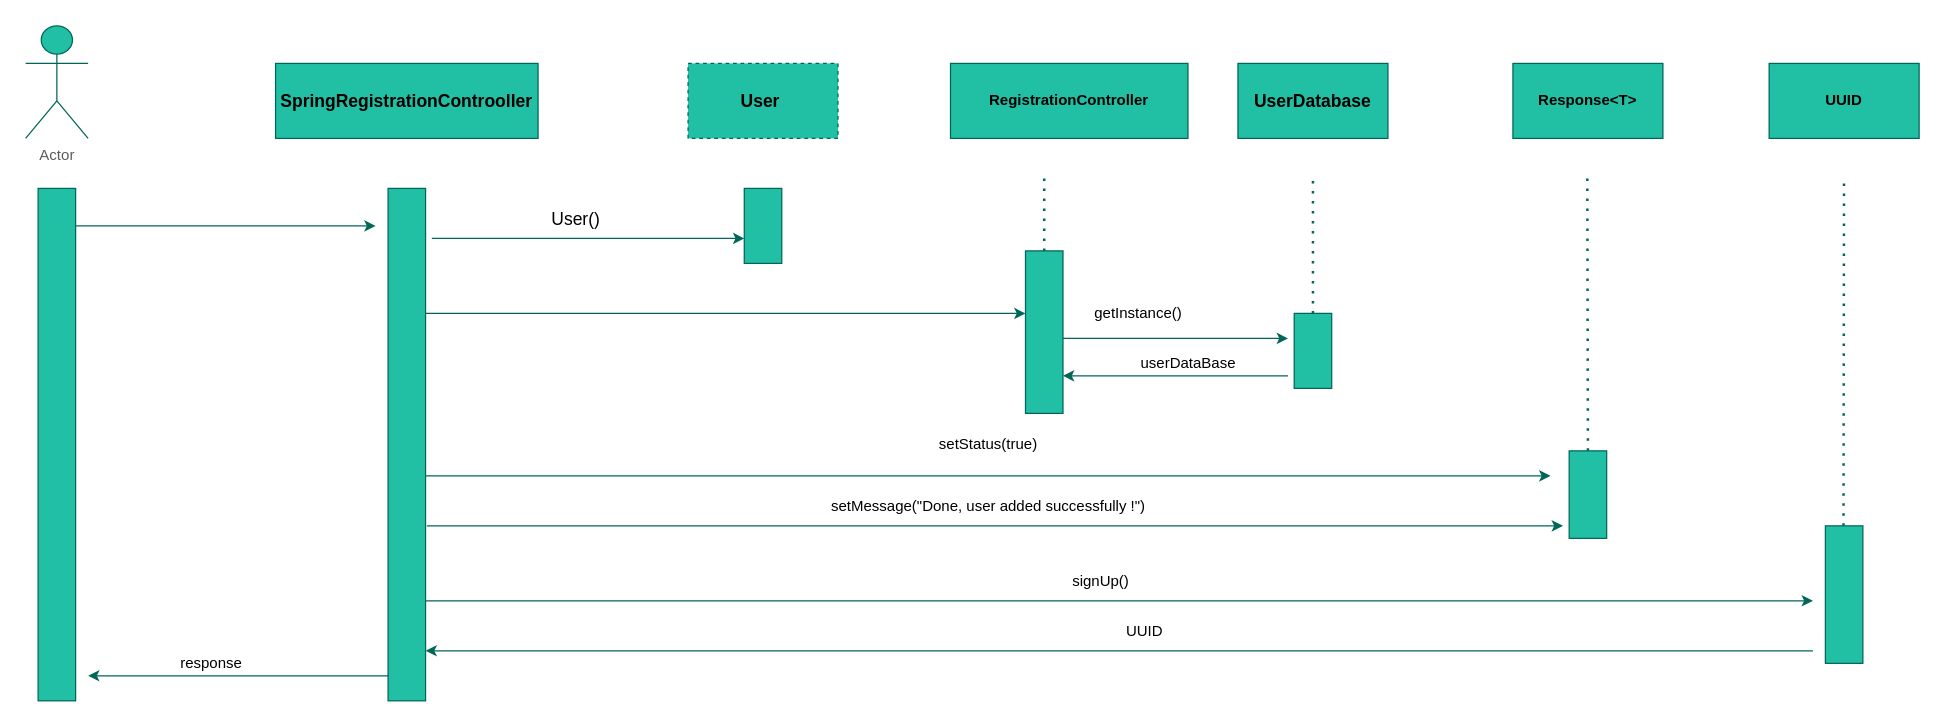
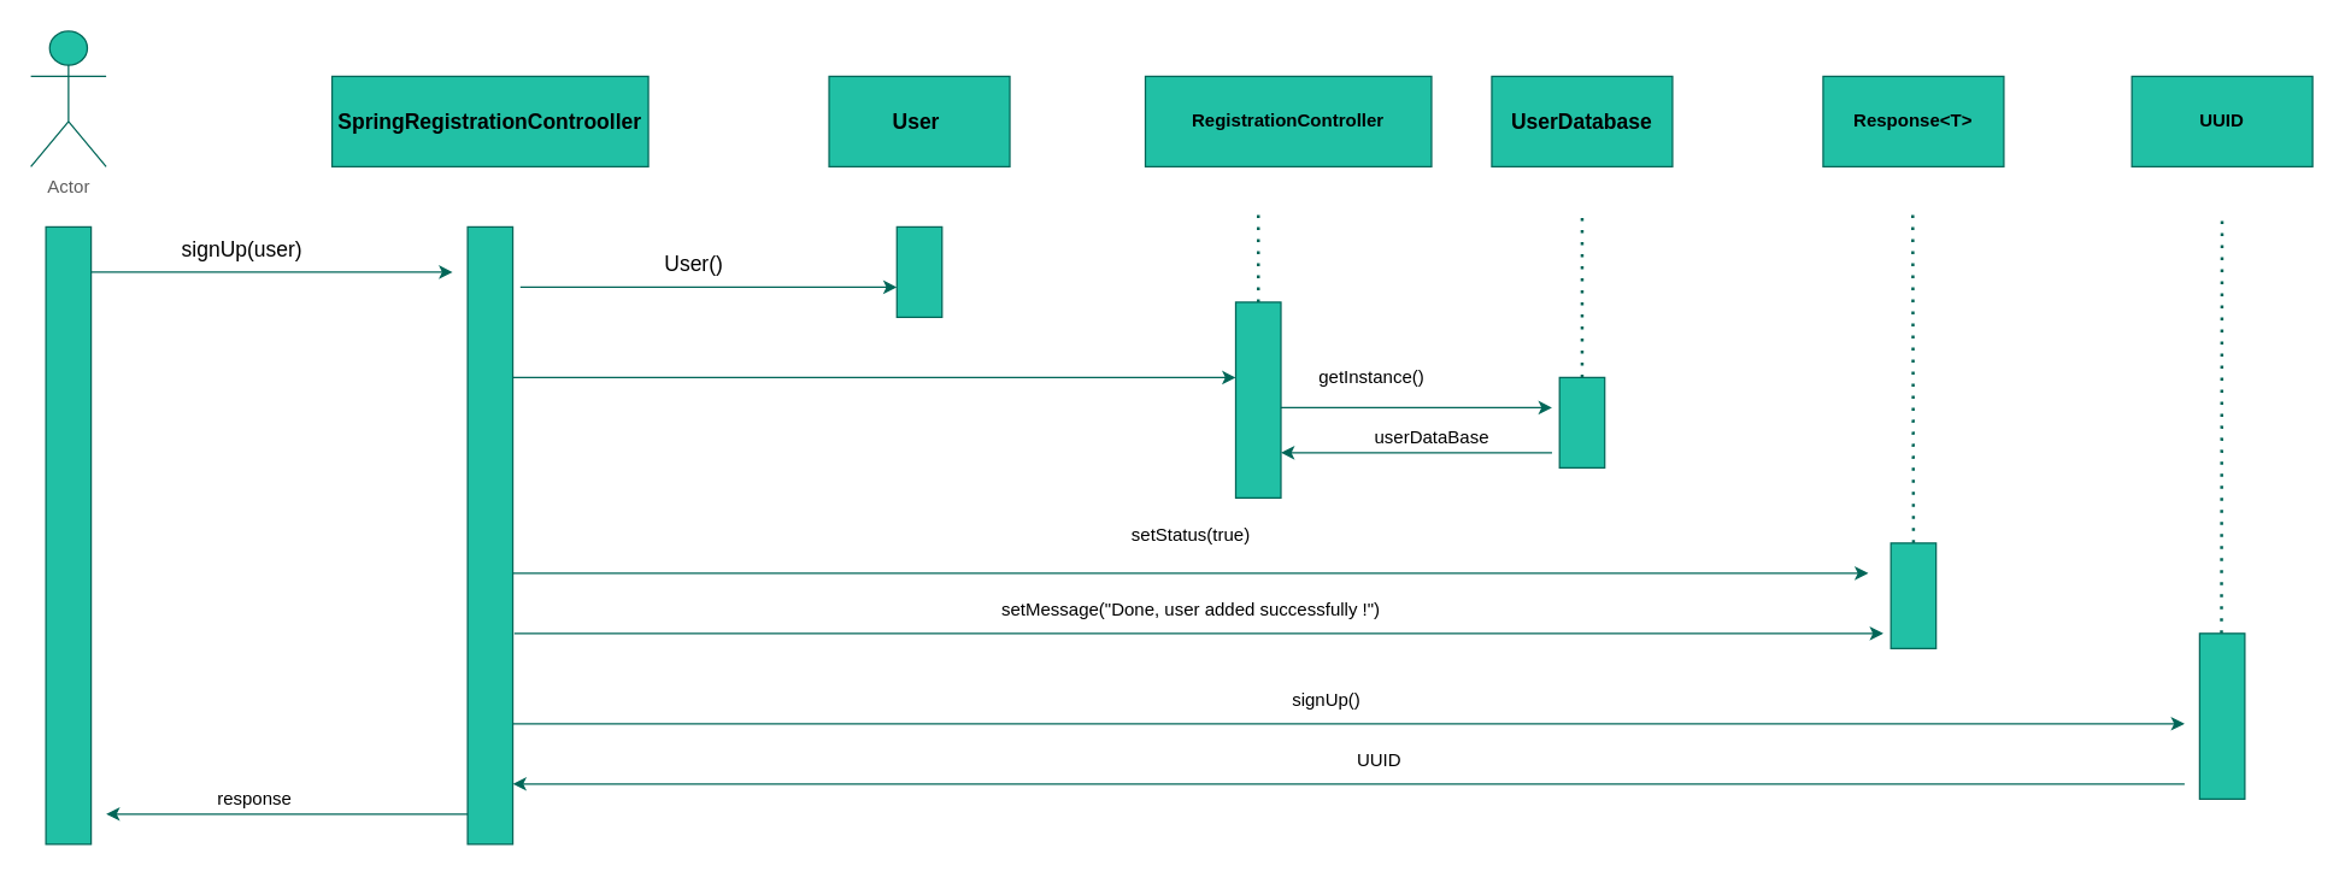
  <mxCell id="0" />
  <mxCell id="1" parent="0" />
  <mxCell id="2" value="Actor" style="shape=umlActor;verticalLabelPosition=bottom;verticalAlign=top;html=1;outlineConnect=0;fillColor=#21C0A5;strokeColor=#006658;fontColor=#5C5C5C;rounded=0;" parent="1" vertex="1"><mxGeometry x="20" y="20" width="50" height="90" as="geometry" /></mxCell>
  <mxCell id="3" value="&lt;font color=&quot;#000000&quot;&gt;&lt;span style=&quot;font-size: 14px;&quot;&gt;&lt;b&gt;SpringRegistrationControoller&lt;/b&gt;&lt;/span&gt;&lt;/font&gt;" style="rounded=0;whiteSpace=wrap;html=1;fillColor=#21C0A5;strokeColor=#006658;fontColor=#5C5C5C;" parent="1" vertex="1"><mxGeometry x="220" y="50" width="210" height="60" as="geometry" /></mxCell>
- <mxCell id="4" value="&lt;b&gt;&lt;font style=&quot;font-size: 14px;&quot; color=&quot;#000000&quot;&gt;User&amp;nbsp;&lt;/font&gt;&lt;/b&gt;" style="rounded=0;whiteSpace=wrap;html=1;fillColor=#21C0A5;strokeColor=#006658;fontColor=#5C5C5C;dashed=1;" parent="1" vertex="1"><mxGeometry x="550" y="50" width="120" height="60" as="geometry" /></mxCell>
+ <mxCell id="4" value="&lt;b&gt;&lt;font style=&quot;font-size: 14px;&quot; color=&quot;#000000&quot;&gt;User&amp;nbsp;&lt;/font&gt;&lt;/b&gt;" style="rounded=0;whiteSpace=wrap;html=1;fillColor=#21C0A5;strokeColor=#006658;fontColor=#5C5C5C;" parent="1" vertex="1"><mxGeometry x="550" y="50" width="120" height="60" as="geometry" /></mxCell>
  <mxCell id="5" value="" style="rounded=0;whiteSpace=wrap;html=1;fillColor=#21C0A5;strokeColor=#006658;fontColor=#5C5C5C;" parent="1" vertex="1"><mxGeometry x="310" y="150" width="30" height="410" as="geometry" /></mxCell>
  <mxCell id="6" value="" style="rounded=0;whiteSpace=wrap;html=1;fillColor=#21C0A5;strokeColor=#006658;fontColor=#5C5C5C;" parent="1" vertex="1"><mxGeometry x="30" y="150" width="30" height="410" as="geometry" /></mxCell>
  <mxCell id="7" value="&lt;b&gt;&lt;font color=&quot;#000000&quot;&gt;RegistrationController&lt;/font&gt;&lt;/b&gt;" style="rounded=0;whiteSpace=wrap;html=1;fillColor=#21C0A5;strokeColor=#006658;fontColor=#5C5C5C;" parent="1" vertex="1"><mxGeometry x="760" y="50" width="190" height="60" as="geometry" /></mxCell>
  <mxCell id="8" value="&lt;b&gt;&lt;font color=&quot;#000000&quot;&gt;Response&amp;lt;T&amp;gt;&lt;/font&gt;&lt;/b&gt;" style="rounded=0;whiteSpace=wrap;html=1;fillColor=#21C0A5;strokeColor=#006658;fontColor=#5C5C5C;" parent="1" vertex="1"><mxGeometry x="1210" y="50" width="120" height="60" as="geometry" /></mxCell>
  <mxCell id="9" value="" style="endArrow=classic;html=1;rounded=0;strokeColor=#006658;fontColor=#5C5C5C;" parent="1" edge="1"><mxGeometry width="50" height="50" relative="1" as="geometry"><mxPoint x="60" y="180" as="sourcePoint" /><mxPoint x="300" y="180" as="targetPoint" /></mxGeometry></mxCell>
+ <mxCell id="10" value="&lt;font color=&quot;#000000&quot; style=&quot;font-size: 14px;&quot;&gt;signUp(user)&lt;/font&gt;" style="text;html=1;align=center;verticalAlign=middle;resizable=0;points=[];autosize=1;strokeColor=none;fillColor=none;fontColor=#5C5C5C;rounded=0;" parent="1" vertex="1"><mxGeometry x="110" y="150" width="100" height="30" as="geometry" /></mxCell>
  <mxCell id="11" value="" style="endArrow=classic;html=1;rounded=0;strokeColor=#006658;fontColor=#5C5C5C;" parent="1" edge="1"><mxGeometry width="50" height="50" relative="1" as="geometry"><mxPoint x="345" y="190" as="sourcePoint" /><mxPoint x="595" y="190" as="targetPoint" /></mxGeometry></mxCell>
  <mxCell id="12" value="" style="rounded=0;whiteSpace=wrap;html=1;fillColor=#21C0A5;strokeColor=#006658;fontColor=#5C5C5C;" parent="1" vertex="1"><mxGeometry x="595" y="150" width="30" height="60" as="geometry" /></mxCell>
  <mxCell id="13" value="&lt;font style=&quot;font-size: 14px;&quot; color=&quot;#000000&quot;&gt;User()&lt;/font&gt;" style="text;html=1;align=center;verticalAlign=middle;resizable=0;points=[];autosize=1;strokeColor=none;fillColor=none;fontColor=#5C5C5C;rounded=0;" parent="1" vertex="1"><mxGeometry x="430" y="160" width="60" height="30" as="geometry" /></mxCell>
  <mxCell id="14" value="" style="endArrow=classic;html=1;rounded=0;strokeColor=#006658;fontColor=#5C5C5C;" parent="1" edge="1"><mxGeometry width="50" height="50" relative="1" as="geometry"><mxPoint x="850" y="270" as="sourcePoint" /><mxPoint x="1030" y="270" as="targetPoint" /></mxGeometry></mxCell>
  <mxCell id="15" value="" style="rounded=0;whiteSpace=wrap;html=1;fillColor=#21C0A5;strokeColor=#006658;fontColor=#5C5C5C;" parent="1" vertex="1"><mxGeometry x="820" y="200" width="30" height="130" as="geometry" /></mxCell>
  <mxCell id="16" value="" style="rounded=0;whiteSpace=wrap;html=1;fillColor=#21C0A5;strokeColor=#006658;fontColor=#5C5C5C;" parent="1" vertex="1"><mxGeometry x="1035" y="250" width="30" height="60" as="geometry" /></mxCell>
  <mxCell id="17" value="&lt;b&gt;&lt;font color=&quot;#000000&quot; style=&quot;font-size: 14px;&quot;&gt;UserDatabase&lt;/font&gt;&lt;/b&gt;" style="rounded=0;whiteSpace=wrap;html=1;fillColor=#21C0A5;strokeColor=#006658;fontColor=#5C5C5C;" parent="1" vertex="1"><mxGeometry x="990" y="50" width="120" height="60" as="geometry" /></mxCell>
  <mxCell id="18" value="" style="rounded=0;whiteSpace=wrap;html=1;fillColor=#21C0A5;strokeColor=#006658;fontColor=#5C5C5C;" parent="1" vertex="1"><mxGeometry x="1255" y="360" width="30" height="70" as="geometry" /></mxCell>
  <mxCell id="19" value="" style="endArrow=none;dashed=1;html=1;dashPattern=1 3;strokeWidth=2;rounded=0;strokeColor=#006658;fontColor=#5C5C5C;exitX=0.5;exitY=0;exitDx=0;exitDy=0;" parent="1" source="15" edge="1"><mxGeometry width="50" height="50" relative="1" as="geometry"><mxPoint x="874.97" y="210" as="sourcePoint" /><mxPoint x="835" y="140" as="targetPoint" /></mxGeometry></mxCell>
  <mxCell id="20" value="" style="endArrow=none;dashed=1;html=1;dashPattern=1 3;strokeWidth=2;rounded=0;strokeColor=#006658;fontColor=#5C5C5C;exitX=0.5;exitY=0;exitDx=0;exitDy=0;" parent="1" edge="1" source="16"><mxGeometry width="50" height="50" relative="1" as="geometry"><mxPoint x="1060" y="270" as="sourcePoint" /><mxPoint x="1050" y="140" as="targetPoint" /></mxGeometry></mxCell>
  <mxCell id="21" value="" style="endArrow=none;dashed=1;html=1;dashPattern=1 3;strokeWidth=2;rounded=0;strokeColor=#006658;fontColor=#5C5C5C;exitX=0.5;exitY=0;exitDx=0;exitDy=0;" parent="1" edge="1" source="18"><mxGeometry width="50" height="50" relative="1" as="geometry"><mxPoint x="1269.5" y="230" as="sourcePoint" /><mxPoint x="1269.5" y="140" as="targetPoint" /></mxGeometry></mxCell>
  <mxCell id="22" value="" style="endArrow=classic;html=1;rounded=0;strokeColor=#006658;fontColor=#5C5C5C;" edge="1" parent="1"><mxGeometry width="50" height="50" relative="1" as="geometry"><mxPoint x="340" y="250" as="sourcePoint" /><mxPoint x="820" y="250" as="targetPoint" /></mxGeometry></mxCell>
  <mxCell id="23" value="getInstance()" style="text;html=1;align=center;verticalAlign=middle;resizable=0;points=[];autosize=1;strokeColor=none;fillColor=none;" vertex="1" parent="1"><mxGeometry x="865" y="235" width="90" height="30" as="geometry" /></mxCell>
  <mxCell id="24" value="" style="endArrow=classic;html=1;rounded=0;strokeColor=#006658;fontColor=#5C5C5C;" edge="1" parent="1"><mxGeometry width="50" height="50" relative="1" as="geometry"><mxPoint x="1030" y="300" as="sourcePoint" /><mxPoint x="850" y="300" as="targetPoint" /></mxGeometry></mxCell>
  <mxCell id="25" value="userDataBase" style="text;html=1;align=center;verticalAlign=middle;resizable=0;points=[];autosize=1;strokeColor=none;fillColor=none;" vertex="1" parent="1"><mxGeometry x="900" y="275" width="100" height="30" as="geometry" /></mxCell>
  <mxCell id="26" value="" style="endArrow=classic;html=1;rounded=0;strokeColor=#006658;fontColor=#5C5C5C;" edge="1" parent="1"><mxGeometry width="50" height="50" relative="1" as="geometry"><mxPoint x="340" y="380" as="sourcePoint" /><mxPoint x="1240" y="380" as="targetPoint" /></mxGeometry></mxCell>
  <mxCell id="27" value="setStatus(true)" style="text;html=1;align=center;verticalAlign=middle;resizable=0;points=[];autosize=1;strokeColor=none;fillColor=none;" vertex="1" parent="1"><mxGeometry x="740" y="340" width="100" height="30" as="geometry" /></mxCell>
  <mxCell id="28" value="" style="endArrow=classic;html=1;rounded=0;strokeColor=#006658;fontColor=#5C5C5C;" edge="1" parent="1"><mxGeometry width="50" height="50" relative="1" as="geometry"><mxPoint x="341" y="420" as="sourcePoint" /><mxPoint x="1250" y="420" as="targetPoint" /></mxGeometry></mxCell>
  <mxCell id="29" value="setMessage(&quot;Done, user added successfully !&quot;)" style="text;html=1;align=center;verticalAlign=middle;resizable=0;points=[];autosize=1;strokeColor=none;fillColor=none;" vertex="1" parent="1"><mxGeometry x="655" y="390" width="270" height="30" as="geometry" /></mxCell>
  <mxCell id="30" value="&lt;b&gt;&lt;font color=&quot;#000000&quot;&gt;UUID&lt;/font&gt;&lt;/b&gt;" style="rounded=0;whiteSpace=wrap;html=1;fillColor=#21C0A5;strokeColor=#006658;fontColor=#5C5C5C;" vertex="1" parent="1"><mxGeometry x="1415" y="50" width="120" height="60" as="geometry" /></mxCell>
  <mxCell id="31" value="" style="rounded=0;whiteSpace=wrap;html=1;fillColor=#21C0A5;strokeColor=#006658;fontColor=#5C5C5C;" vertex="1" parent="1"><mxGeometry x="1460" y="420" width="30" height="110" as="geometry" /></mxCell>
  <mxCell id="32" value="" style="endArrow=classic;html=1;rounded=0;strokeColor=#006658;fontColor=#5C5C5C;" edge="1" parent="1"><mxGeometry width="50" height="50" relative="1" as="geometry"><mxPoint x="340" y="480" as="sourcePoint" /><mxPoint x="1450" y="480" as="targetPoint" /></mxGeometry></mxCell>
  <mxCell id="33" value="" style="endArrow=none;dashed=1;html=1;dashPattern=1 3;strokeWidth=2;rounded=0;strokeColor=#006658;fontColor=#5C5C5C;" edge="1" parent="1"><mxGeometry width="50" height="50" relative="1" as="geometry"><mxPoint x="1474.5" y="420" as="sourcePoint" /><mxPoint x="1474.91" y="140" as="targetPoint" /></mxGeometry></mxCell>
  <mxCell id="34" value="signUp()" style="text;html=1;align=center;verticalAlign=middle;resizable=0;points=[];autosize=1;strokeColor=none;fillColor=none;" vertex="1" parent="1"><mxGeometry x="830" y="450" width="100" height="30" as="geometry" /></mxCell>
  <mxCell id="35" value="" style="endArrow=classic;html=1;rounded=0;strokeColor=#006658;fontColor=#5C5C5C;" edge="1" parent="1"><mxGeometry width="50" height="50" relative="1" as="geometry"><mxPoint x="1450" y="520" as="sourcePoint" /><mxPoint x="340" y="520" as="targetPoint" /></mxGeometry></mxCell>
  <mxCell id="36" value="UUID" style="text;html=1;align=center;verticalAlign=middle;resizable=0;points=[];autosize=1;strokeColor=none;fillColor=none;" vertex="1" parent="1"><mxGeometry x="890" y="490" width="50" height="30" as="geometry" /></mxCell>
  <mxCell id="37" value="" style="endArrow=classic;html=1;rounded=0;strokeColor=#006658;fontColor=#5C5C5C;" edge="1" parent="1"><mxGeometry width="50" height="50" relative="1" as="geometry"><mxPoint x="310" y="540" as="sourcePoint" /><mxPoint x="70" y="540" as="targetPoint" /></mxGeometry></mxCell>
  <mxCell id="38" value="response&amp;nbsp;" style="text;html=1;align=center;verticalAlign=middle;resizable=0;points=[];autosize=1;strokeColor=none;fillColor=none;" vertex="1" parent="1"><mxGeometry x="130" y="515" width="80" height="30" as="geometry" /></mxCell>
